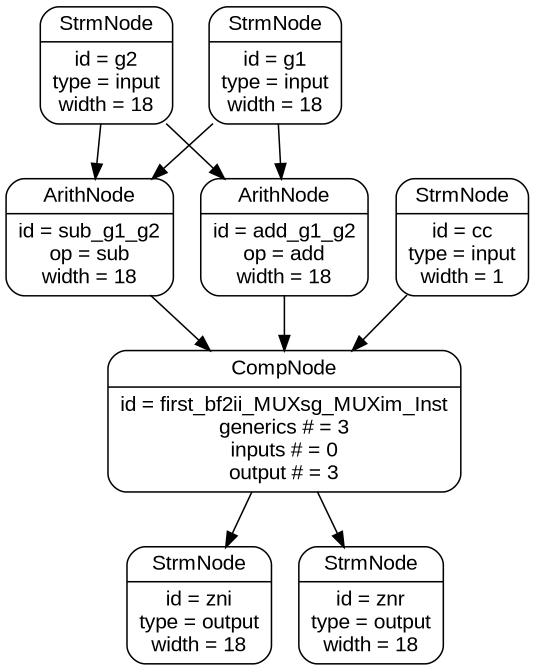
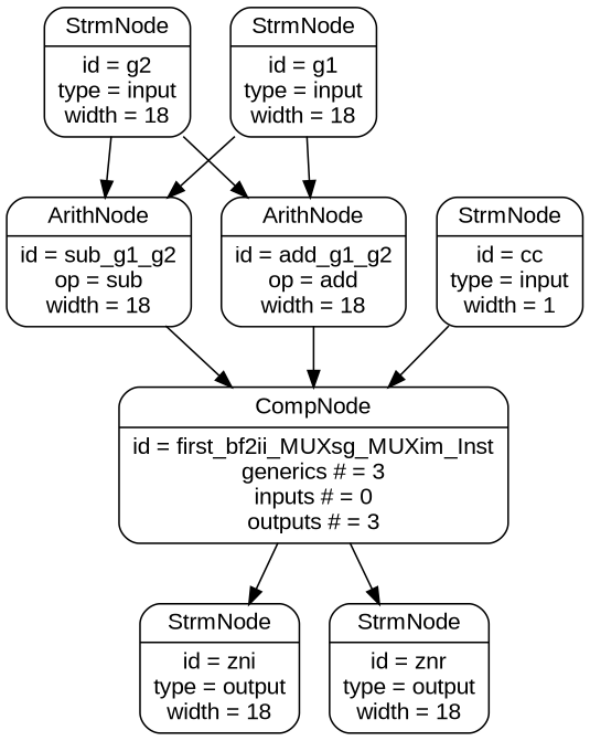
  digraph {
    fontname=Arial
    node [fontname=Arial shape=Mrecord]
-   n1 [label="{{CompNode}|id = first_bf2ii_MUXsg_MUXim_Inst\ngenerics # = 3\ninputs # = 0\noutput # = 3}"]
+   n1 [label="{{CompNode}|id = first_bf2ii_MUXsg_MUXim_Inst\ngenerics # = 3\ninputs # = 0\noutputs # = 3}"]
    n2 [label="{{StrmNode}|id = zni\ntype = output\nwidth = 18}"]
    n3 [label="{{StrmNode}|id = znr\ntype = output\nwidth = 18}"]
    n4 [label="{{ArithNode}|id = add_g1_g2\nop = add\nwidth = 18}"]
    n5 [label="{{StrmNode}|id = g2\ntype = input\nwidth = 18}"]
    n6 [label="{{ArithNode}|id = sub_g1_g2\nop = sub\nwidth = 18}"]
    n7 [label="{{StrmNode}|id = g1\ntype = input\nwidth = 18}"]
    n8 [label="{{StrmNode}|id = cc\ntype = input\nwidth = 1}"]
    n1 -> n2
    n1 -> n3
    n4 -> n1
    n5 -> n4
    n5 -> n6
    n6 -> n1
    n7 -> n4
    n7 -> n6
    n8 -> n1
  }
